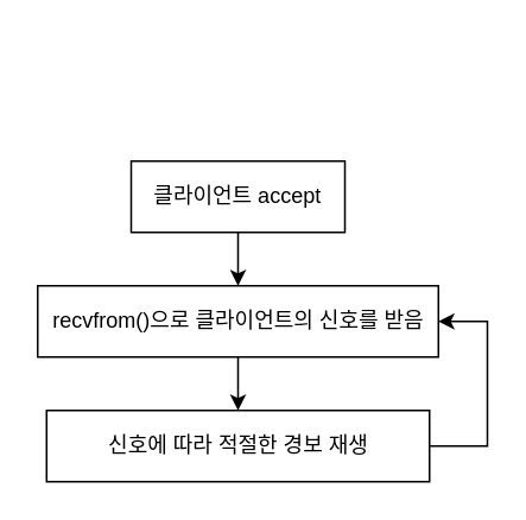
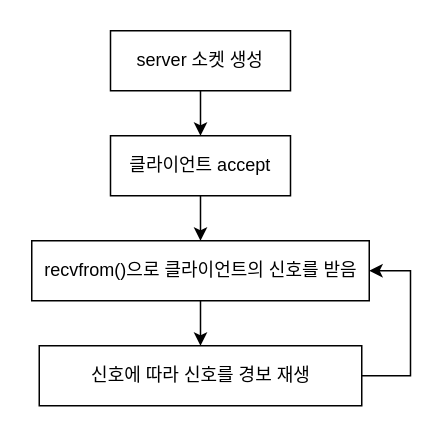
  <mxCell id="0" />
  <mxCell id="1" parent="0" />
+ <mxCell id="2" value="" style="edgeStyle=orthogonalEdgeStyle;rounded=0;orthogonalLoop=1;jettySize=auto;html=1;" edge="1" parent="1" source="3" target="5"><mxGeometry relative="1" as="geometry" /></mxCell>
+ <mxCell id="3" value="server 소켓 생성" style="rounded=0;whiteSpace=wrap;html=1;" vertex="1" parent="1"><mxGeometry x="73" y="20" width="120" height="40" as="geometry" /></mxCell>
  <mxCell id="4" value="" style="edgeStyle=orthogonalEdgeStyle;rounded=0;orthogonalLoop=1;jettySize=auto;html=1;" edge="1" parent="1" source="5" target="7"><mxGeometry relative="1" as="geometry"><mxPoint x="133" y="150" as="targetPoint" /></mxGeometry></mxCell>
  <mxCell id="5" value="클라이언트 accept" style="rounded=0;whiteSpace=wrap;html=1;" vertex="1" parent="1"><mxGeometry x="73" y="90" width="120" height="40" as="geometry" /></mxCell>
  <mxCell id="6" value="" style="edgeStyle=orthogonalEdgeStyle;rounded=0;orthogonalLoop=1;jettySize=auto;html=1;" edge="1" parent="1" source="7" target="9"><mxGeometry relative="1" as="geometry" /></mxCell>
  <mxCell id="7" value="recvfrom()으로 클라이언트의 신호를 받음" style="rounded=0;whiteSpace=wrap;html=1;" vertex="1" parent="1"><mxGeometry x="20.5" y="160" width="225" height="40" as="geometry" /></mxCell>
  <mxCell id="8" style="edgeStyle=orthogonalEdgeStyle;rounded=0;orthogonalLoop=1;jettySize=auto;html=1;entryX=1;entryY=0.5;entryDx=0;entryDy=0;" edge="1" parent="1" source="9" target="7"><mxGeometry relative="1" as="geometry"><mxPoint x="273" y="170" as="targetPoint" /><Array as="points"><mxPoint x="273" y="250" /><mxPoint x="273" y="180" /></Array></mxGeometry></mxCell>
- <mxCell id="9" value="신호에 따라 적절한 경보 재생" style="rounded=0;whiteSpace=wrap;html=1;" vertex="1" parent="1"><mxGeometry x="25.5" y="230" width="215" height="40" as="geometry" /></mxCell>
+ <mxCell id="9" value="신호에 따라 신호를 경보 재생" style="rounded=0;whiteSpace=wrap;html=1;" vertex="1" parent="1"><mxGeometry x="25.5" y="230" width="215" height="40" as="geometry" /></mxCell>
